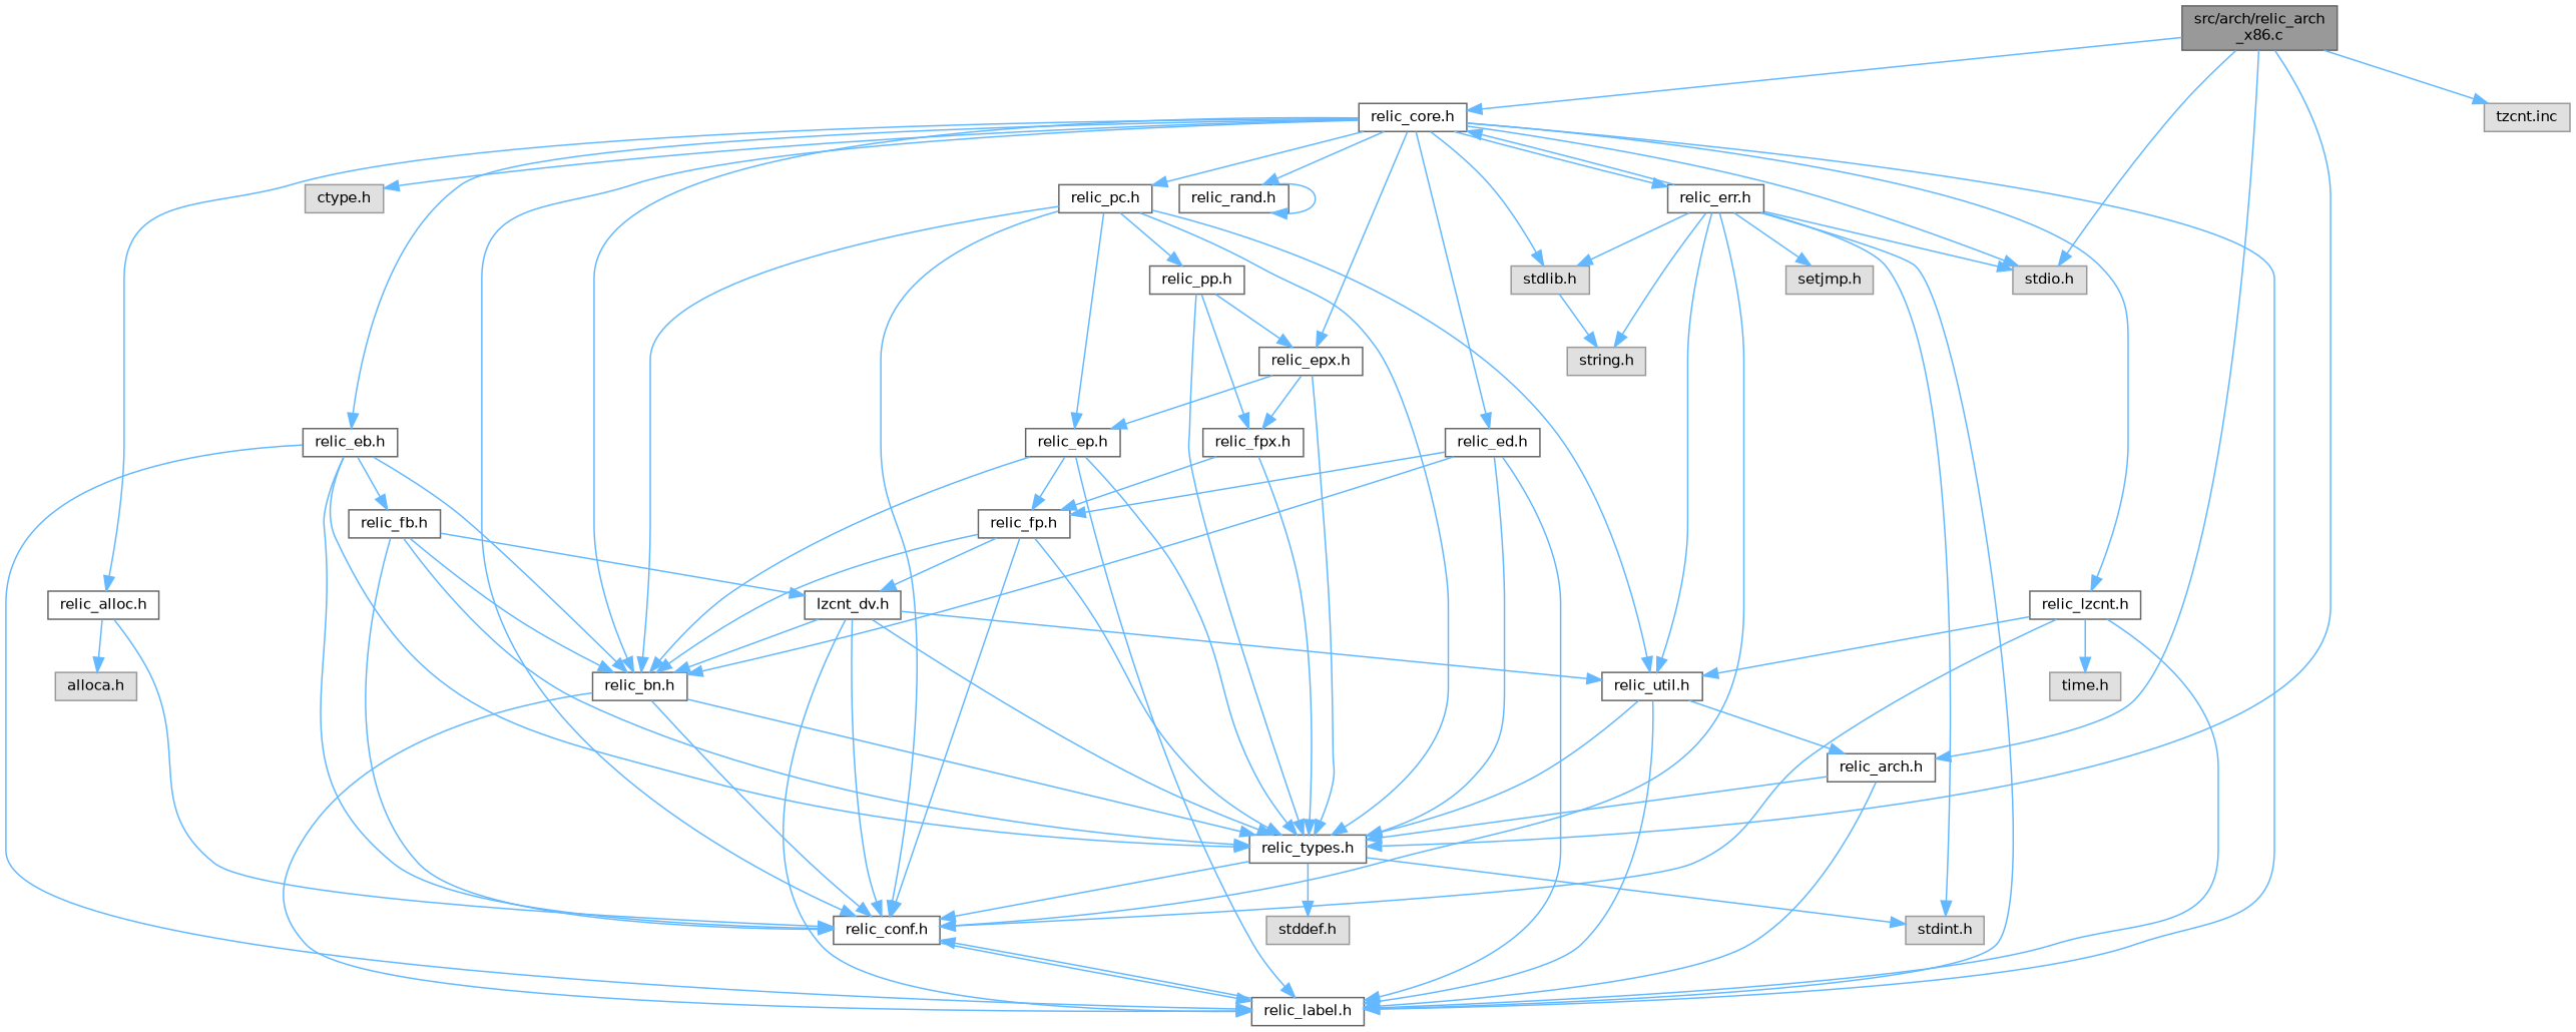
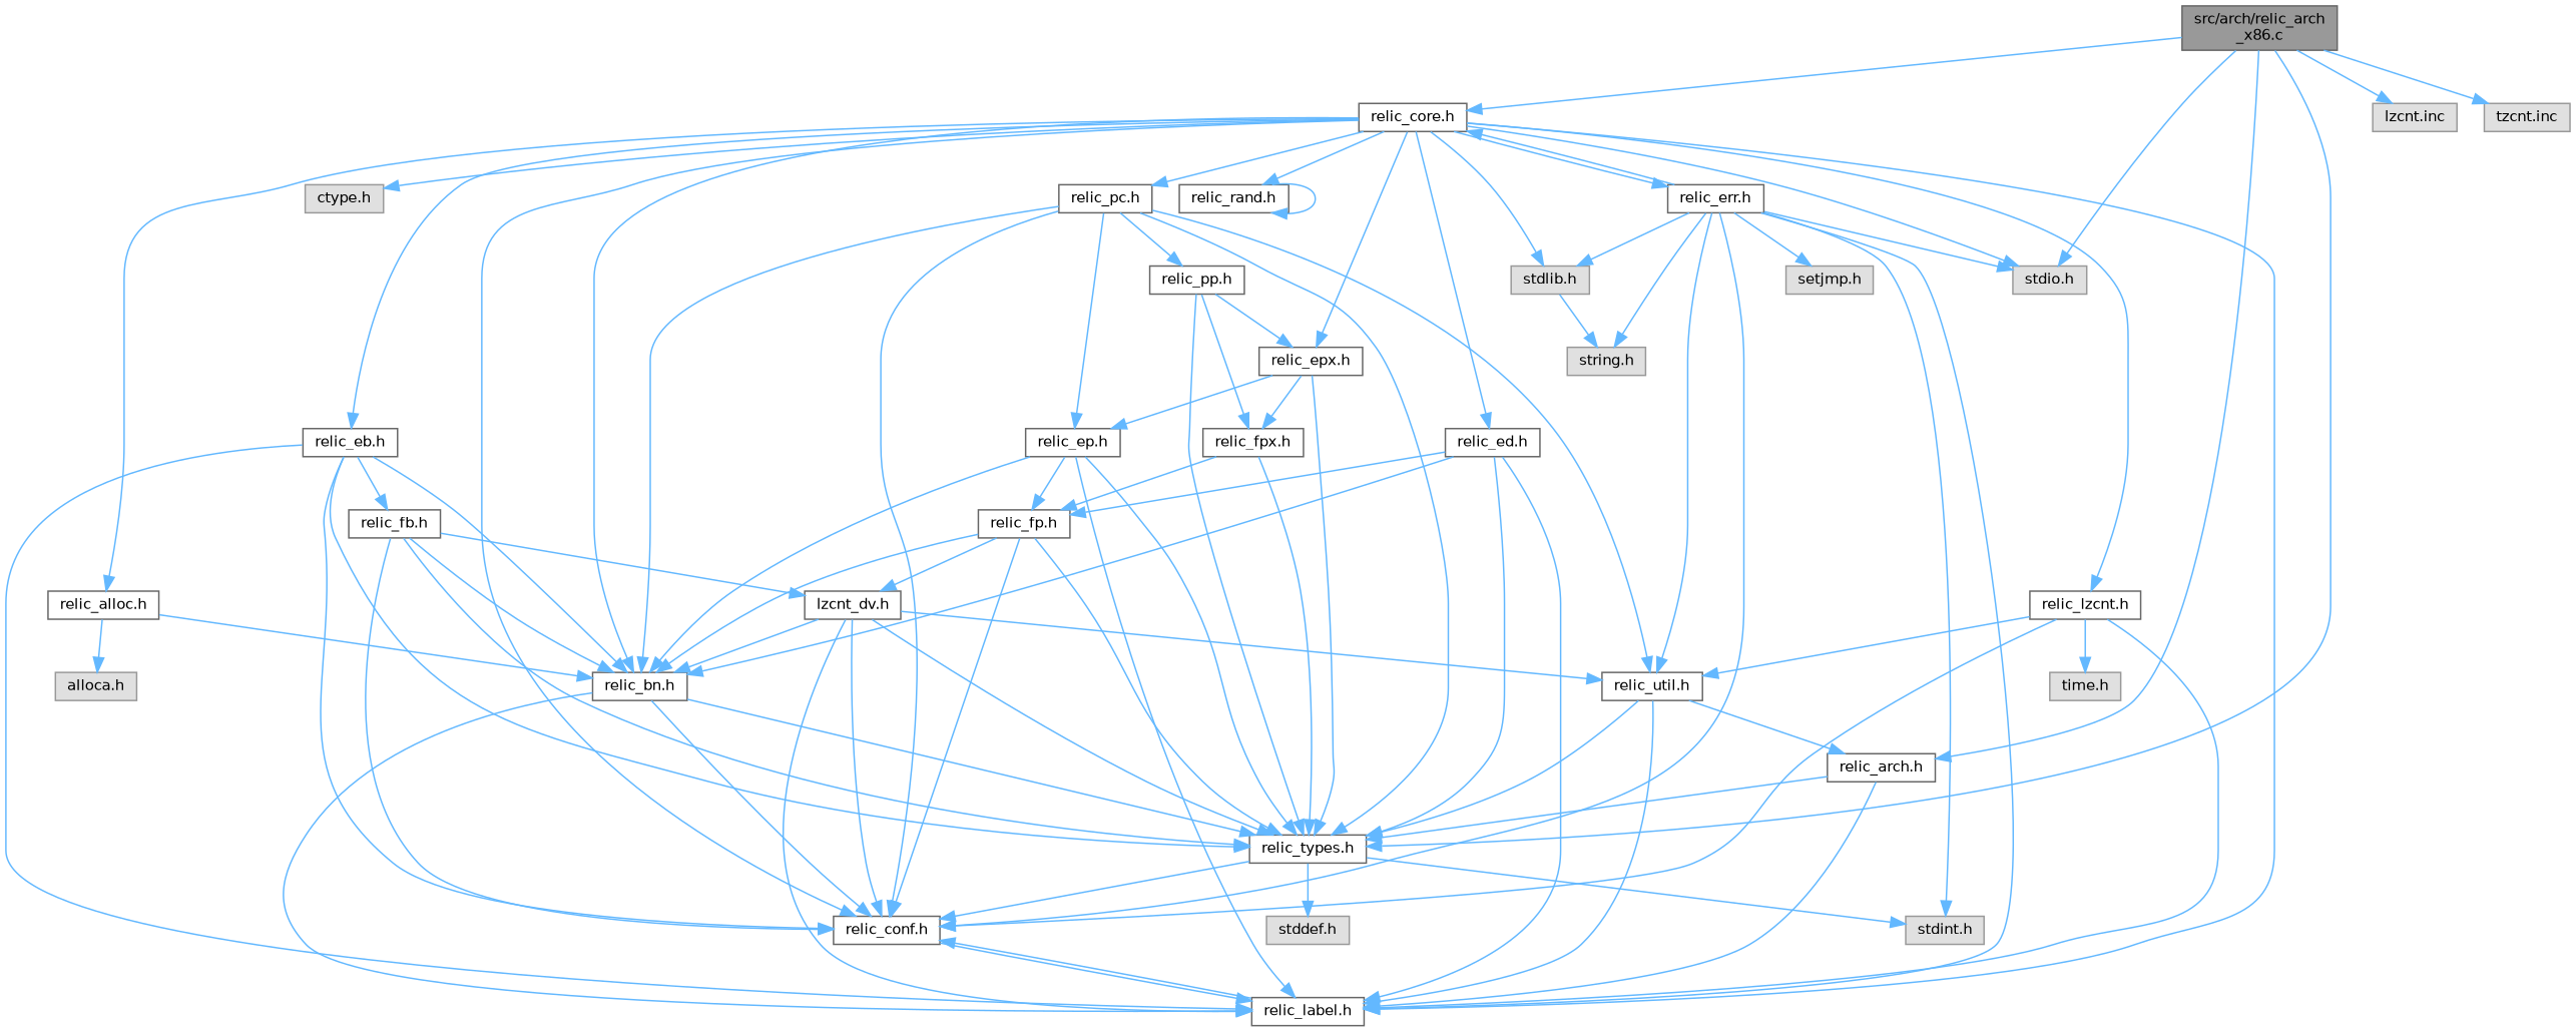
  digraph {
    fontname="DejaVu Sans"
    node [color=grey40 fillcolor=white fontname="DejaVu Sans" fontsize=10 shape=box style=filled]
    edge [color=steelblue1 fontname="DejaVu Sans" fontsize=10 labelfontname=Helvetica labelfontsize=10 style=solid]
    n1 [color=gray40 fillcolor=grey60 fontcolor=black height=0.2 label="src/arch/relic_arch\l_x86.c" width=0.4]
    n2 [color=grey60 fillcolor="#E0E0E0" height=0.2 label="stdio.h" width=0.4]
    n3 [height=0.2 label="relic_types.h" width=0.4]
    n4 [height=0.2 label="relic_arch.h" width=0.4]
    n5 [height=0.2 label="relic_core.h" width=0.4]
+   n6 [color=grey60 fillcolor="#E0E0E0" height=0.2 label="lzcnt.inc" width=0.4]
    n7 [color=grey60 fillcolor="#E0E0E0" height=0.2 label="tzcnt.inc" width=0.4]
    n8 [color=grey60 fillcolor="#E0E0E0" height=0.2 label="stddef.h" width=0.4]
    n9 [color=grey60 fillcolor="#E0E0E0" height=0.2 label="stdint.h" width=0.4]
    n10 [height=0.2 label="relic_conf.h" width=0.4]
    n11 [height=0.2 label="relic_label.h" width=0.4]
    n12 [color=grey60 fillcolor="#E0E0E0" height=0.2 label="stdlib.h" width=0.4]
    n13 [color=grey60 fillcolor="#E0E0E0" height=0.2 label="ctype.h" width=0.4]
    n14 [height=0.2 label="relic_err.h" width=0.4]
    n15 [height=0.2 label="relic_bn.h" width=0.4]
    n16 [height=0.2 label="relic_eb.h" width=0.4]
    n17 [height=0.2 label="relic_epx.h" width=0.4]
    n18 [height=0.2 label="relic_ed.h" width=0.4]
    n19 [height=0.2 label="relic_pc.h" width=0.4]
    n20 [height=0.2 label="relic_lzcnt.h" width=0.4]
    n21 [height=0.2 label="relic_rand.h" width=0.4]
    n22 [height=0.2 label="relic_alloc.h" width=0.4]
    n23 [color=grey60 fillcolor="#E0E0E0" height=0.2 label="string.h" width=0.4]
    n24 [height=0.2 label="relic_util.h" width=0.4]
    n25 [color=grey60 fillcolor="#E0E0E0" height=0.2 label="setjmp.h" width=0.4]
    n26 [height=0.2 label="relic_fb.h" width=0.4]
    n27 [height=0.2 label="relic_fpx.h" width=0.4]
    n28 [height=0.2 label="relic_ep.h" width=0.4]
    n29 [height=0.2 label="relic_fp.h" width=0.4]
    n30 [height=0.2 label="relic_pp.h" width=0.4]
    n31 [color=grey60 fillcolor="#E0E0E0" height=0.2 label="time.h" width=0.4]
    n32 [color=grey60 fillcolor="#E0E0E0" height=0.2 label="alloca.h" width=0.4]
    n33 [height=0.2 label="lzcnt_dv.h" width=0.4]
    n1 -> n2
    n1 -> n3
    n1 -> n4
    n1 -> n5
+   n1 -> n6
    n1 -> n7
    n3 -> n8
    n3 -> n9
    n3 -> n10
    n4 -> n3
    n4 -> n11
    n5 -> n2
    n5 -> n10
    n5 -> n11
    n5 -> n12
    n5 -> n13
    n5 -> n14
    n5 -> n15
    n5 -> n16
    n5 -> n17
    n5 -> n18
    n5 -> n19
    n5 -> n20
    n5 -> n21
    n5 -> n22
    n10 -> n11
    n11 -> n10
    n12 -> n23
    n14 -> n2
    n14 -> n5
    n14 -> n9
    n14 -> n10
    n14 -> n11
    n14 -> n12
    n14 -> n23
    n14 -> n24
    n14 -> n25
    n15 -> n3
    n15 -> n10
    n15 -> n11
    n16 -> n3
    n16 -> n10
    n16 -> n11
    n16 -> n15
    n16 -> n26
    n17 -> n3
    n17 -> n27
    n17 -> n28
    n18 -> n3
    n18 -> n11
    n18 -> n15
    n18 -> n29
    n19 -> n3
    n19 -> n10
    n19 -> n15
    n19 -> n24
    n19 -> n28
    n19 -> n30
    n20 -> n10
    n20 -> n11
    n20 -> n24
    n20 -> n31
    n21 -> n21
-   n22 -> n10
+   n22 -> n15
    n22 -> n32
    n24 -> n3
    n24 -> n4
    n24 -> n11
    n26 -> n3
    n26 -> n10
    n26 -> n15
    n26 -> n33
    n27 -> n3
    n27 -> n29
    n28 -> n3
    n28 -> n11
    n28 -> n15
    n28 -> n29
    n29 -> n3
    n29 -> n10
    n29 -> n15
    n29 -> n33
    n30 -> n3
    n30 -> n17
    n30 -> n27
    n33 -> n3
    n33 -> n10
    n33 -> n11
    n33 -> n15
    n33 -> n24
  }
